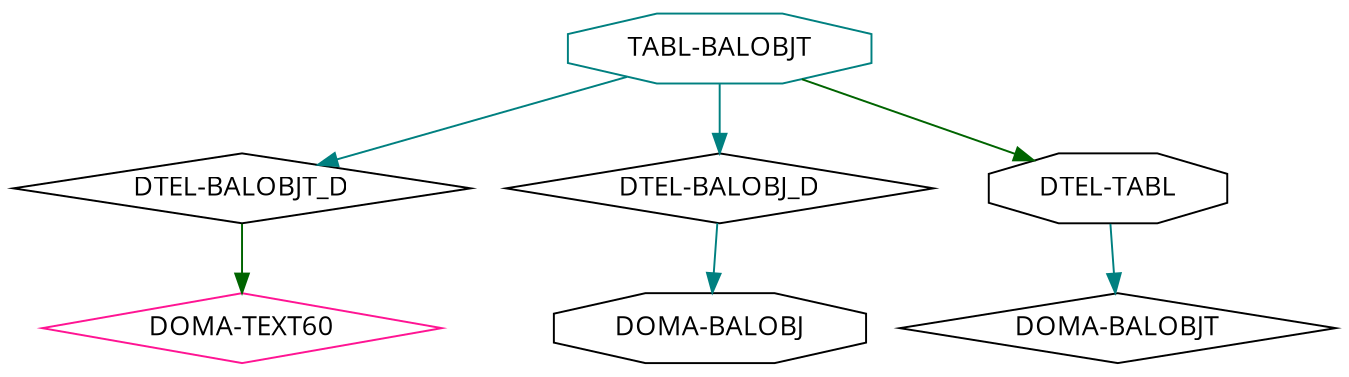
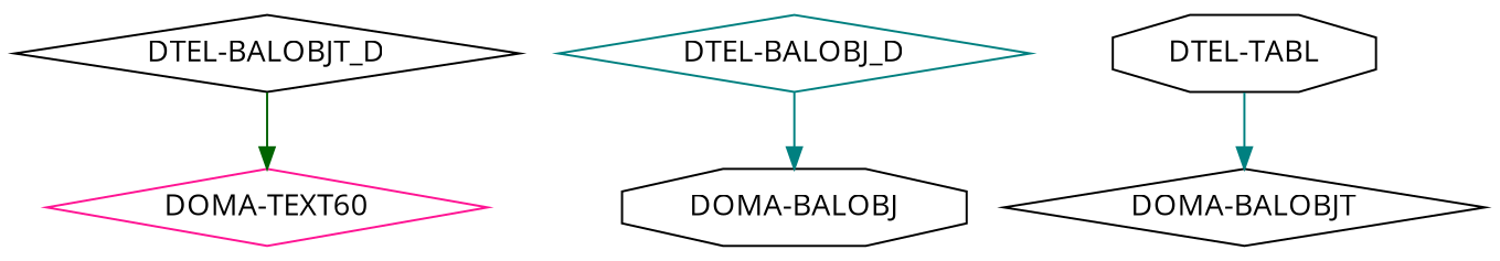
  digraph {
    fontname="Open Sans"
    node [color=black fontname="Open Sans" shape=diamond]
    edge [color=teal fontname="Open Sans"]
-   "TABL-BALOBJT" [color=teal shape=octagon]
    "DTEL-BALOBJT_D"
-   "DTEL-BALOBJ_D"
+   "DTEL-BALOBJ_D" [color=teal]
    n4 [label="DTEL-TABL" shape=octagon]
    "DOMA-TEXT60" [color=deeppink]
    "DOMA-BALOBJ" [shape=octagon]
    n7 [label="DOMA-BALOBJT"]
-   "TABL-BALOBJT" -> "DTEL-BALOBJT_D"
-   "TABL-BALOBJT" -> "DTEL-BALOBJ_D"
-   "TABL-BALOBJT" -> n4 [color=darkgreen]
    "DTEL-BALOBJT_D" -> "DOMA-TEXT60" [color=darkgreen]
    "DTEL-BALOBJ_D" -> "DOMA-BALOBJ"
    n4 -> n7
  }
